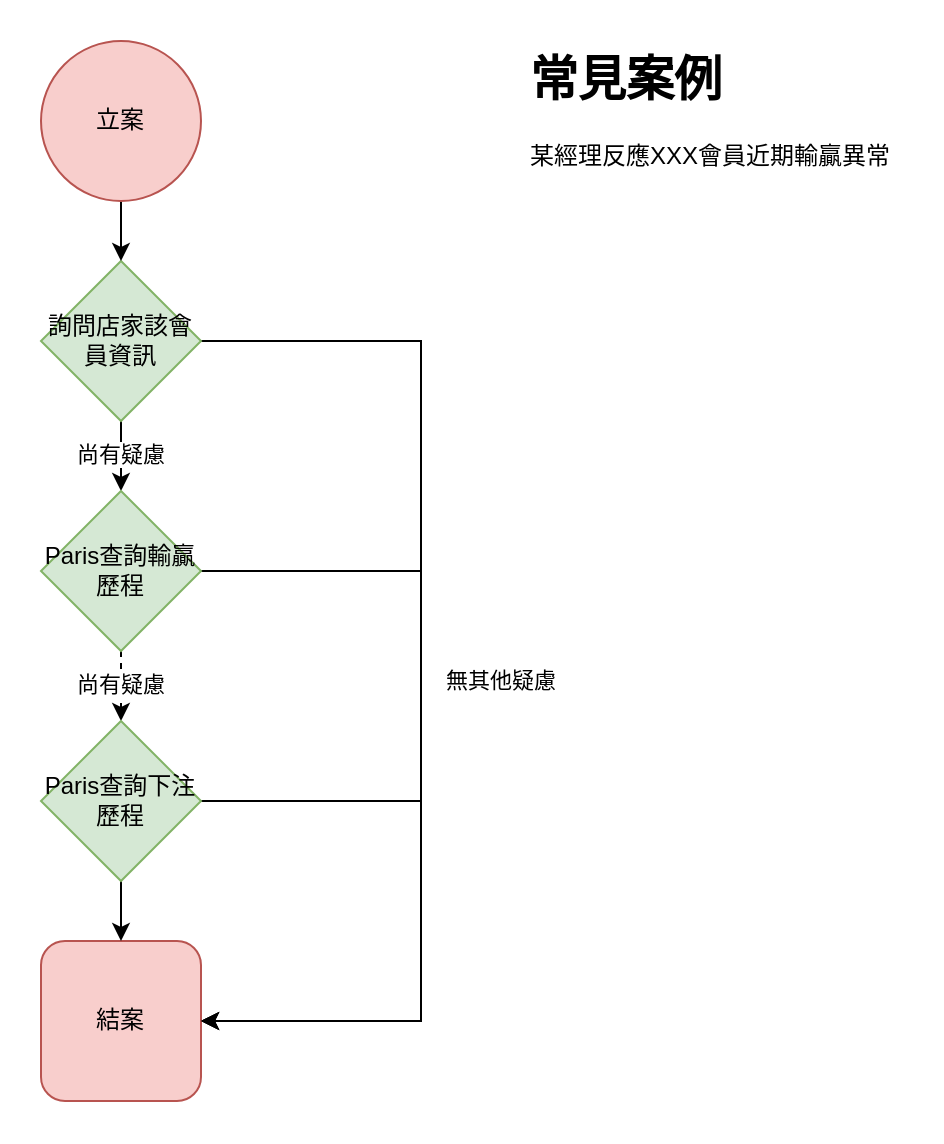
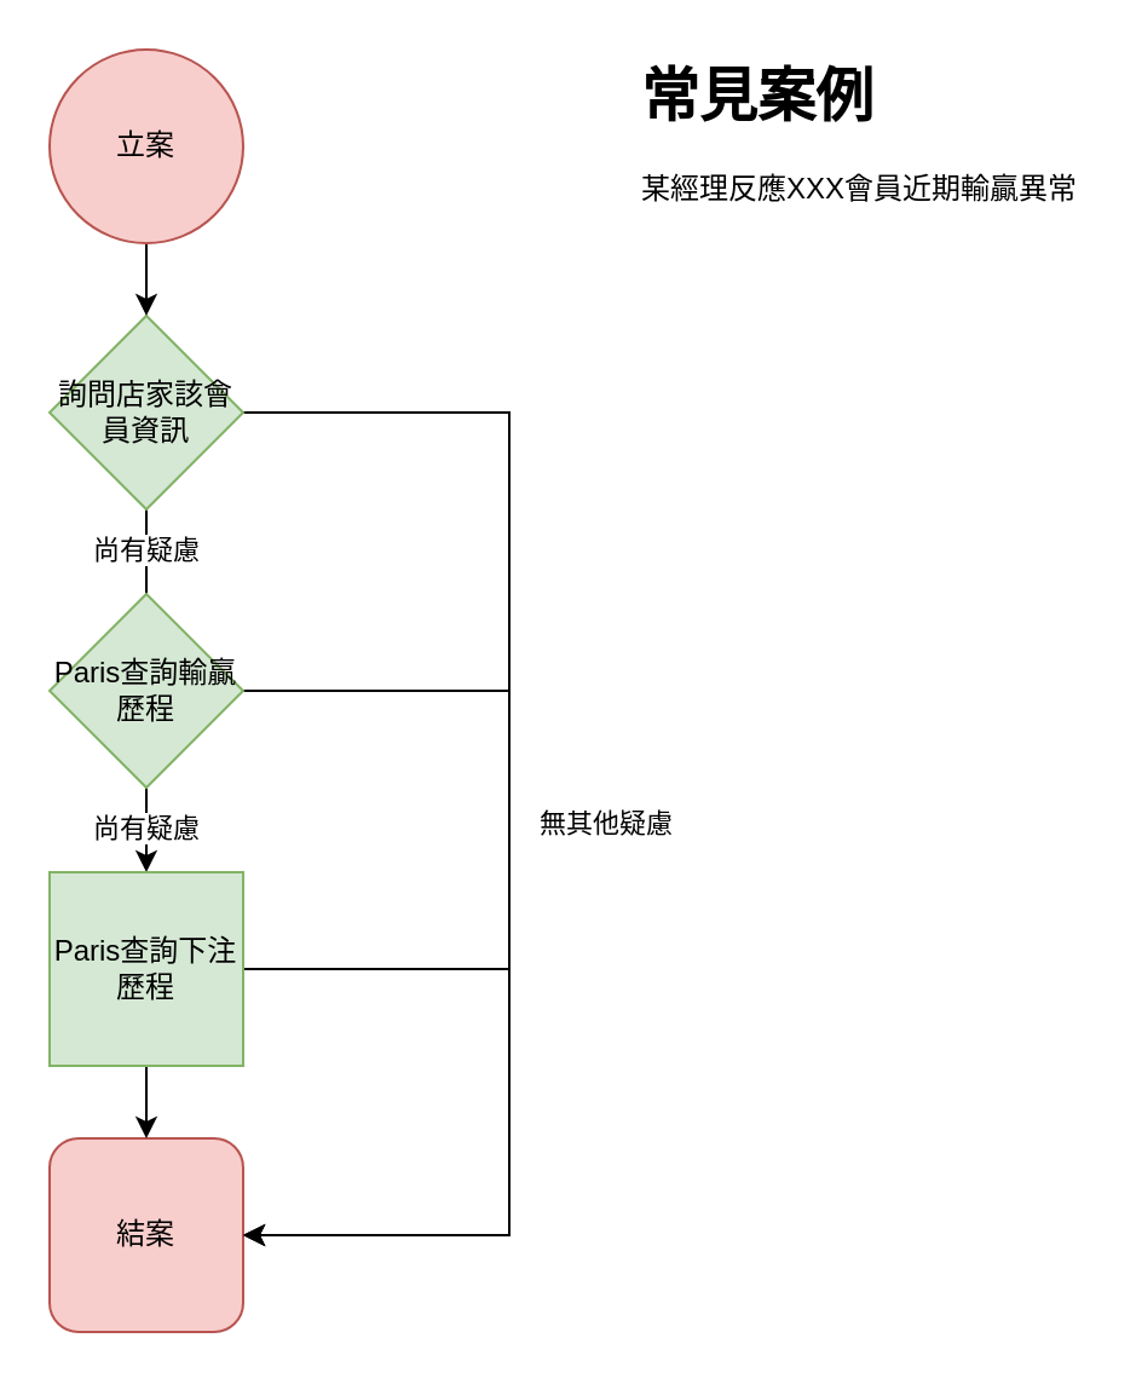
  <mxCell id="0" />
  <mxCell id="1" parent="0" />
  <mxCell id="2" value="無其他疑慮" style="edgeStyle=orthogonalEdgeStyle;rounded=0;orthogonalLoop=1;jettySize=auto;html=1;entryX=1;entryY=0.5;entryDx=0;entryDy=0;" edge="1" parent="1" source="4" target="8"><mxGeometry y="40" relative="1" as="geometry"><mxPoint x="160" y="500" as="targetPoint" /><Array as="points"><mxPoint x="210" y="170" /><mxPoint x="210" y="510" /></Array><mxPoint as="offset" /></mxGeometry></mxCell>
- <mxCell id="3" value="尚有疑慮&lt;br&gt;" style="edgeStyle=orthogonalEdgeStyle;rounded=0;orthogonalLoop=1;jettySize=auto;html=1;" edge="1" parent="1" source="4" target="11"><mxGeometry relative="1" as="geometry" /></mxCell>
+ <mxCell id="3" value="尚有疑慮&lt;br&gt;" style="edgeStyle=orthogonalEdgeStyle;rounded=0;orthogonalLoop=1;jettySize=auto;html=1;endArrow=none;" edge="1" parent="1" source="4" target="11"><mxGeometry relative="1" as="geometry" /></mxCell>
  <mxCell id="4" value="詢問店家該會員資訊" style="rhombus;whiteSpace=wrap;html=1;fillColor=#d5e8d4;strokeColor=#82b366;" vertex="1" parent="1"><mxGeometry x="20" y="130" width="80" height="80" as="geometry" /></mxCell>
  <mxCell id="5" value="" style="edgeStyle=orthogonalEdgeStyle;rounded=0;orthogonalLoop=1;jettySize=auto;html=1;" edge="1" parent="1" source="6" target="4"><mxGeometry relative="1" as="geometry" /></mxCell>
  <mxCell id="6" value="立案" style="ellipse;whiteSpace=wrap;html=1;aspect=fixed;fillColor=#f8cecc;strokeColor=#b85450;" vertex="1" parent="1"><mxGeometry x="20" y="20" width="80" height="80" as="geometry" /></mxCell>
  <mxCell id="7" value="&lt;h1&gt;常見案例&lt;/h1&gt;&lt;p&gt;某經理反應XXX會員近期輸贏異常&lt;/p&gt;" style="text;html=1;strokeColor=none;fillColor=none;spacing=5;spacingTop=-20;whiteSpace=wrap;overflow=hidden;rounded=0;" vertex="1" parent="1"><mxGeometry x="260" y="20" width="190" height="120" as="geometry" /></mxCell>
  <mxCell id="8" value="結案" style="whiteSpace=wrap;html=1;aspect=fixed;fillColor=#f8cecc;strokeColor=#b85450;rounded=1;" vertex="1" parent="1"><mxGeometry x="20" y="470" width="80" height="80" as="geometry" /></mxCell>
- <mxCell id="9" value="尚有疑慮" style="edgeStyle=orthogonalEdgeStyle;rounded=0;orthogonalLoop=1;jettySize=auto;html=1;dashed=1;" edge="1" parent="1" source="11" target="14"><mxGeometry relative="1" as="geometry" /></mxCell>
+ <mxCell id="9" value="尚有疑慮" style="edgeStyle=orthogonalEdgeStyle;rounded=0;orthogonalLoop=1;jettySize=auto;html=1;" edge="1" parent="1" source="11" target="14"><mxGeometry relative="1" as="geometry" /></mxCell>
  <mxCell id="10" style="edgeStyle=orthogonalEdgeStyle;rounded=0;orthogonalLoop=1;jettySize=auto;html=1;entryX=1;entryY=0.5;entryDx=0;entryDy=0;" edge="1" parent="1" source="11" target="8"><mxGeometry relative="1" as="geometry"><mxPoint x="270" y="570" as="targetPoint" /><Array as="points"><mxPoint x="210" y="285" /><mxPoint x="210" y="510" /></Array></mxGeometry></mxCell>
  <mxCell id="11" value="Paris查詢輸贏歷程" style="rhombus;whiteSpace=wrap;html=1;fillColor=#d5e8d4;strokeColor=#82b366;" vertex="1" parent="1"><mxGeometry x="20" y="245" width="80" height="80" as="geometry" /></mxCell>
  <mxCell id="12" value="" style="edgeStyle=orthogonalEdgeStyle;rounded=0;orthogonalLoop=1;jettySize=auto;html=1;" edge="1" parent="1" source="14" target="8"><mxGeometry relative="1" as="geometry" /></mxCell>
  <mxCell id="13" style="edgeStyle=orthogonalEdgeStyle;rounded=0;orthogonalLoop=1;jettySize=auto;html=1;entryX=1;entryY=0.5;entryDx=0;entryDy=0;" edge="1" parent="1" source="14" target="8"><mxGeometry relative="1" as="geometry"><mxPoint x="110" y="510" as="targetPoint" /><Array as="points"><mxPoint x="210" y="400" /><mxPoint x="210" y="510" /></Array></mxGeometry></mxCell>
- <mxCell id="14" value="Paris查詢下注歷程" style="rhombus;whiteSpace=wrap;html=1;fillColor=#d5e8d4;strokeColor=#82b366;" vertex="1" parent="1"><mxGeometry x="20" y="360" width="80" height="80" as="geometry" /></mxCell>
+ <mxCell id="14" value="Paris查詢下注歷程" style="whiteSpace=wrap;html=1;fillColor=#d5e8d4;strokeColor=#82b366;rounded=0;" vertex="1" parent="1"><mxGeometry x="20" y="360" width="80" height="80" as="geometry" /></mxCell>
